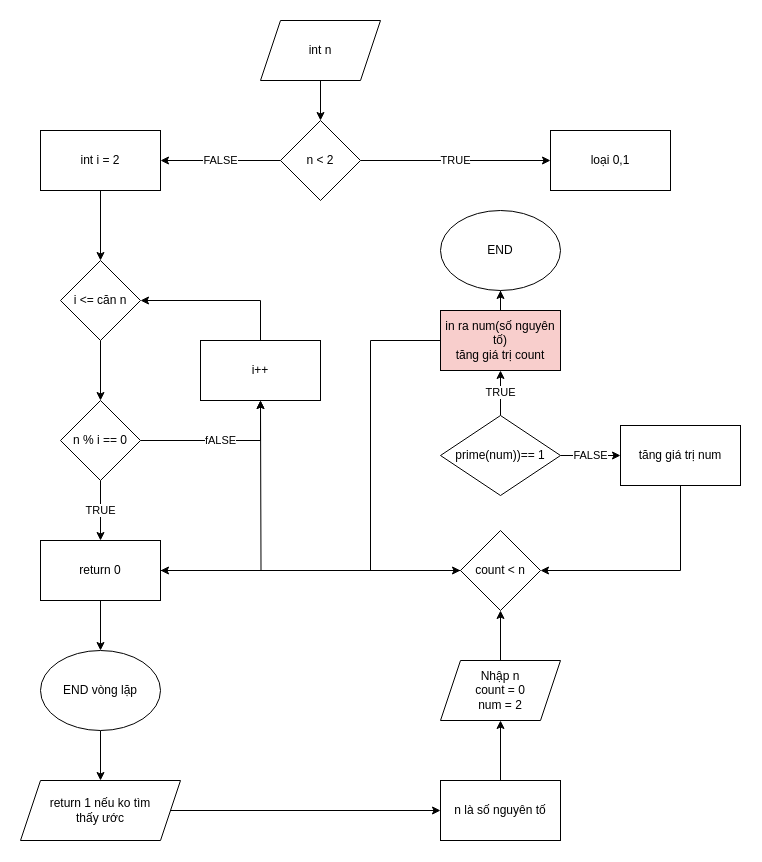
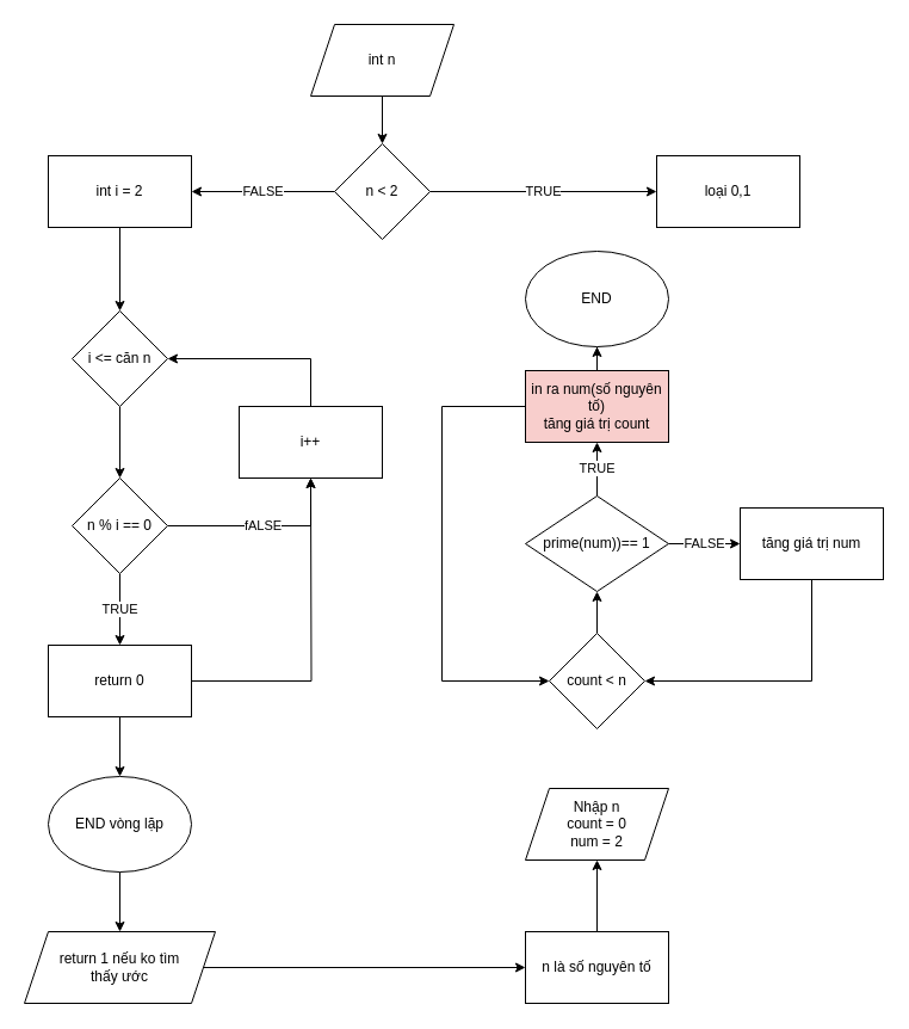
  <mxCell id="0" />
  <mxCell id="1" parent="0" />
  <mxCell id="2" style="edgeStyle=orthogonalEdgeStyle;rounded=0;orthogonalLoop=1;jettySize=auto;html=1;entryX=0.5;entryY=0;entryDx=0;entryDy=0;" edge="1" parent="1" source="3" target="6"><mxGeometry relative="1" as="geometry" /></mxCell>
  <mxCell id="3" value="int n" style="shape=parallelogram;perimeter=parallelogramPerimeter;whiteSpace=wrap;html=1;fixedSize=1;" vertex="1" parent="1"><mxGeometry x="260" y="20" width="120" height="60" as="geometry" /></mxCell>
  <mxCell id="4" value="TRUE" style="edgeStyle=orthogonalEdgeStyle;rounded=0;orthogonalLoop=1;jettySize=auto;html=1;" edge="1" parent="1" source="6" target="7"><mxGeometry relative="1" as="geometry" /></mxCell>
  <mxCell id="5" value="FALSE" style="edgeStyle=orthogonalEdgeStyle;rounded=0;orthogonalLoop=1;jettySize=auto;html=1;" edge="1" parent="1" source="6" target="9"><mxGeometry relative="1" as="geometry" /></mxCell>
  <mxCell id="6" value="n &amp;lt; 2" style="rhombus;whiteSpace=wrap;html=1;" vertex="1" parent="1"><mxGeometry x="280" y="120" width="80" height="80" as="geometry" /></mxCell>
  <mxCell id="7" value="loại 0,1" style="whiteSpace=wrap;html=1;" vertex="1" parent="1"><mxGeometry x="550" y="130" width="120" height="60" as="geometry" /></mxCell>
  <mxCell id="8" value="" style="edgeStyle=orthogonalEdgeStyle;rounded=0;orthogonalLoop=1;jettySize=auto;html=1;" edge="1" parent="1" source="9" target="11"><mxGeometry relative="1" as="geometry" /></mxCell>
  <mxCell id="9" value="int i = 2" style="whiteSpace=wrap;html=1;" vertex="1" parent="1"><mxGeometry x="40" y="130" width="120" height="60" as="geometry" /></mxCell>
  <mxCell id="10" value="" style="edgeStyle=orthogonalEdgeStyle;rounded=0;orthogonalLoop=1;jettySize=auto;html=1;" edge="1" parent="1" source="11" target="14"><mxGeometry relative="1" as="geometry" /></mxCell>
  <mxCell id="11" value="i &amp;lt;= căn n" style="rhombus;whiteSpace=wrap;html=1;" vertex="1" parent="1"><mxGeometry x="60" y="260" width="80" height="80" as="geometry" /></mxCell>
  <mxCell id="12" value="TRUE" style="edgeStyle=orthogonalEdgeStyle;rounded=0;orthogonalLoop=1;jettySize=auto;html=1;" edge="1" parent="1" source="14" target="19"><mxGeometry relative="1" as="geometry" /></mxCell>
  <mxCell id="13" value="fALSE" style="edgeStyle=orthogonalEdgeStyle;rounded=0;orthogonalLoop=1;jettySize=auto;html=1;" edge="1" parent="1" source="14" target="21"><mxGeometry relative="1" as="geometry"><Array as="points"><mxPoint x="260" y="440" /></Array></mxGeometry></mxCell>
  <mxCell id="14" value="n % i == 0" style="rhombus;whiteSpace=wrap;html=1;" vertex="1" parent="1"><mxGeometry x="60" y="400" width="80" height="80" as="geometry" /></mxCell>
  <mxCell id="15" style="edgeStyle=orthogonalEdgeStyle;rounded=0;orthogonalLoop=1;jettySize=auto;html=1;entryX=0.5;entryY=0;entryDx=0;entryDy=0;" edge="1" parent="1" source="16" target="23"><mxGeometry relative="1" as="geometry" /></mxCell>
  <mxCell id="16" value="END vòng lặp" style="ellipse;whiteSpace=wrap;html=1;" vertex="1" parent="1"><mxGeometry x="40" y="650" width="120" height="80" as="geometry" /></mxCell>
  <mxCell id="17" style="edgeStyle=orthogonalEdgeStyle;rounded=0;orthogonalLoop=1;jettySize=auto;html=1;" edge="1" parent="1" source="19" target="16"><mxGeometry relative="1" as="geometry" /></mxCell>
  <mxCell id="18" style="edgeStyle=orthogonalEdgeStyle;rounded=0;orthogonalLoop=1;jettySize=auto;html=1;" edge="1" parent="1" source="19"><mxGeometry relative="1" as="geometry"><mxPoint x="260" y="400" as="targetPoint" /></mxGeometry></mxCell>
  <mxCell id="19" value="return 0" style="rounded=0;whiteSpace=wrap;html=1;" vertex="1" parent="1"><mxGeometry x="40" y="540" width="120" height="60" as="geometry" /></mxCell>
  <mxCell id="20" style="edgeStyle=orthogonalEdgeStyle;rounded=0;orthogonalLoop=1;jettySize=auto;html=1;entryX=1;entryY=0.5;entryDx=0;entryDy=0;" edge="1" parent="1" source="21" target="11"><mxGeometry relative="1" as="geometry"><Array as="points"><mxPoint x="260" y="300" /></Array></mxGeometry></mxCell>
  <mxCell id="21" value="i++" style="whiteSpace=wrap;html=1;" vertex="1" parent="1"><mxGeometry x="200" y="340" width="120" height="60" as="geometry" /></mxCell>
  <mxCell id="22" value="" style="edgeStyle=orthogonalEdgeStyle;rounded=0;orthogonalLoop=1;jettySize=auto;html=1;" edge="1" parent="1" source="23" target="25"><mxGeometry relative="1" as="geometry" /></mxCell>
  <mxCell id="23" value="return 1 nếu ko tìm&lt;br&gt;thấy ước" style="shape=parallelogram;perimeter=parallelogramPerimeter;whiteSpace=wrap;html=1;fixedSize=1;" vertex="1" parent="1"><mxGeometry x="20" y="780" width="160" height="60" as="geometry" /></mxCell>
  <mxCell id="24" style="edgeStyle=orthogonalEdgeStyle;rounded=0;orthogonalLoop=1;jettySize=auto;html=1;entryX=0.5;entryY=1;entryDx=0;entryDy=0;" edge="1" parent="1" source="25" target="27"><mxGeometry relative="1" as="geometry" /></mxCell>
  <mxCell id="25" value="n là số nguyên tố" style="whiteSpace=wrap;html=1;" vertex="1" parent="1"><mxGeometry x="440" y="780" width="120" height="60" as="geometry" /></mxCell>
- <mxCell id="26" style="edgeStyle=orthogonalEdgeStyle;rounded=0;orthogonalLoop=1;jettySize=auto;html=1;entryX=0.5;entryY=1;entryDx=0;entryDy=0;" edge="1" parent="1" source="27" target="29"><mxGeometry relative="1" as="geometry" /></mxCell>
  <mxCell id="27" value="Nhập n&lt;br&gt;count = 0&lt;br&gt;num = 2" style="shape=parallelogram;perimeter=parallelogramPerimeter;whiteSpace=wrap;html=1;fixedSize=1;" vertex="1" parent="1"><mxGeometry x="440" y="660" width="120" height="60" as="geometry" /></mxCell>
- <mxCell id="28" style="edgeStyle=orthogonalEdgeStyle;rounded=0;orthogonalLoop=1;jettySize=auto;html=1;" edge="1" parent="1" source="29" target="19"><mxGeometry relative="1" as="geometry" /></mxCell>
+ <mxCell id="28" style="edgeStyle=orthogonalEdgeStyle;rounded=0;orthogonalLoop=1;jettySize=auto;html=1;entryX=0.5;entryY=1;entryDx=0;entryDy=0;" edge="1" parent="1" source="29" target="32"><mxGeometry relative="1" as="geometry" /></mxCell>
  <mxCell id="29" value="count &amp;lt; n" style="rhombus;whiteSpace=wrap;html=1;" vertex="1" parent="1"><mxGeometry x="460" y="530" width="80" height="80" as="geometry" /></mxCell>
  <mxCell id="30" value="TRUE" style="edgeStyle=orthogonalEdgeStyle;rounded=0;orthogonalLoop=1;jettySize=auto;html=1;" edge="1" parent="1" source="32" target="35"><mxGeometry relative="1" as="geometry" /></mxCell>
  <mxCell id="31" value="FALSE" style="edgeStyle=orthogonalEdgeStyle;rounded=0;orthogonalLoop=1;jettySize=auto;html=1;" edge="1" parent="1" source="32" target="37"><mxGeometry relative="1" as="geometry" /></mxCell>
  <mxCell id="32" value="prime(num))== 1" style="rhombus;whiteSpace=wrap;html=1;" vertex="1" parent="1"><mxGeometry x="440" y="415" width="120" height="80" as="geometry" /></mxCell>
  <mxCell id="33" style="edgeStyle=orthogonalEdgeStyle;rounded=0;orthogonalLoop=1;jettySize=auto;html=1;entryX=0;entryY=0.5;entryDx=0;entryDy=0;" edge="1" parent="1" source="35" target="29"><mxGeometry relative="1" as="geometry"><Array as="points"><mxPoint x="370" y="340" /><mxPoint x="370" y="570" /></Array></mxGeometry></mxCell>
  <mxCell id="34" style="edgeStyle=orthogonalEdgeStyle;rounded=0;orthogonalLoop=1;jettySize=auto;html=1;entryX=0.5;entryY=1;entryDx=0;entryDy=0;" edge="1" parent="1" source="35" target="38"><mxGeometry relative="1" as="geometry" /></mxCell>
  <mxCell id="35" value="in ra num(số nguyên tố)&lt;br&gt;tăng giá trị count" style="rounded=0;whiteSpace=wrap;html=1;fillColor=#f8cecc;" vertex="1" parent="1"><mxGeometry x="440" y="310" width="120" height="60" as="geometry" /></mxCell>
  <mxCell id="36" style="edgeStyle=orthogonalEdgeStyle;rounded=0;orthogonalLoop=1;jettySize=auto;html=1;entryX=1;entryY=0.5;entryDx=0;entryDy=0;" edge="1" parent="1" source="37" target="29"><mxGeometry relative="1" as="geometry"><mxPoint x="680" y="580" as="targetPoint" /><Array as="points"><mxPoint x="680" y="570" /></Array></mxGeometry></mxCell>
  <mxCell id="37" value="tăng giá trị num" style="whiteSpace=wrap;html=1;" vertex="1" parent="1"><mxGeometry x="620" y="425" width="120" height="60" as="geometry" /></mxCell>
  <mxCell id="38" value="END" style="ellipse;whiteSpace=wrap;html=1;" vertex="1" parent="1"><mxGeometry x="440" y="210" width="120" height="80" as="geometry" /></mxCell>
